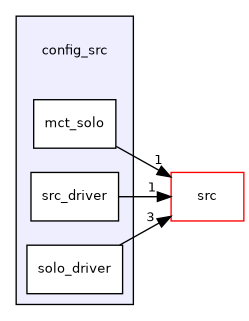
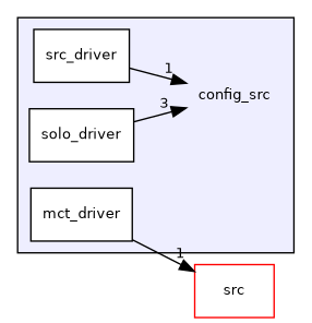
  digraph {
    compound=true
    rankdir=LR
    node [fontname=Helvetica fontsize=10 shape=box color=black fillcolor=white style=filled]
    edge [headlabel=1 labeldistance=1.5 labelfontname=Helvetica labelfontsize=10]
    n1 [label=config_src shape=plaintext color="" fillcolor="" style=""]
-   n2 [label=mct_solo]
+   n2 [label=mct_driver]
    n3 [label=src_driver]
    n4 [label=solo_driver]
    n5 [color=red label=src]
    subgraph cluster_1 {
      bgcolor="#eeeeff"
      pencolor=black
      n1
      n2
      n3
      n4
    }
    n2 -> n5
-   n3 -> n5
-   n4 -> n5 [headlabel=3]
+   n3 -> n1
+   n4 -> n1 [headlabel=3]
  }
